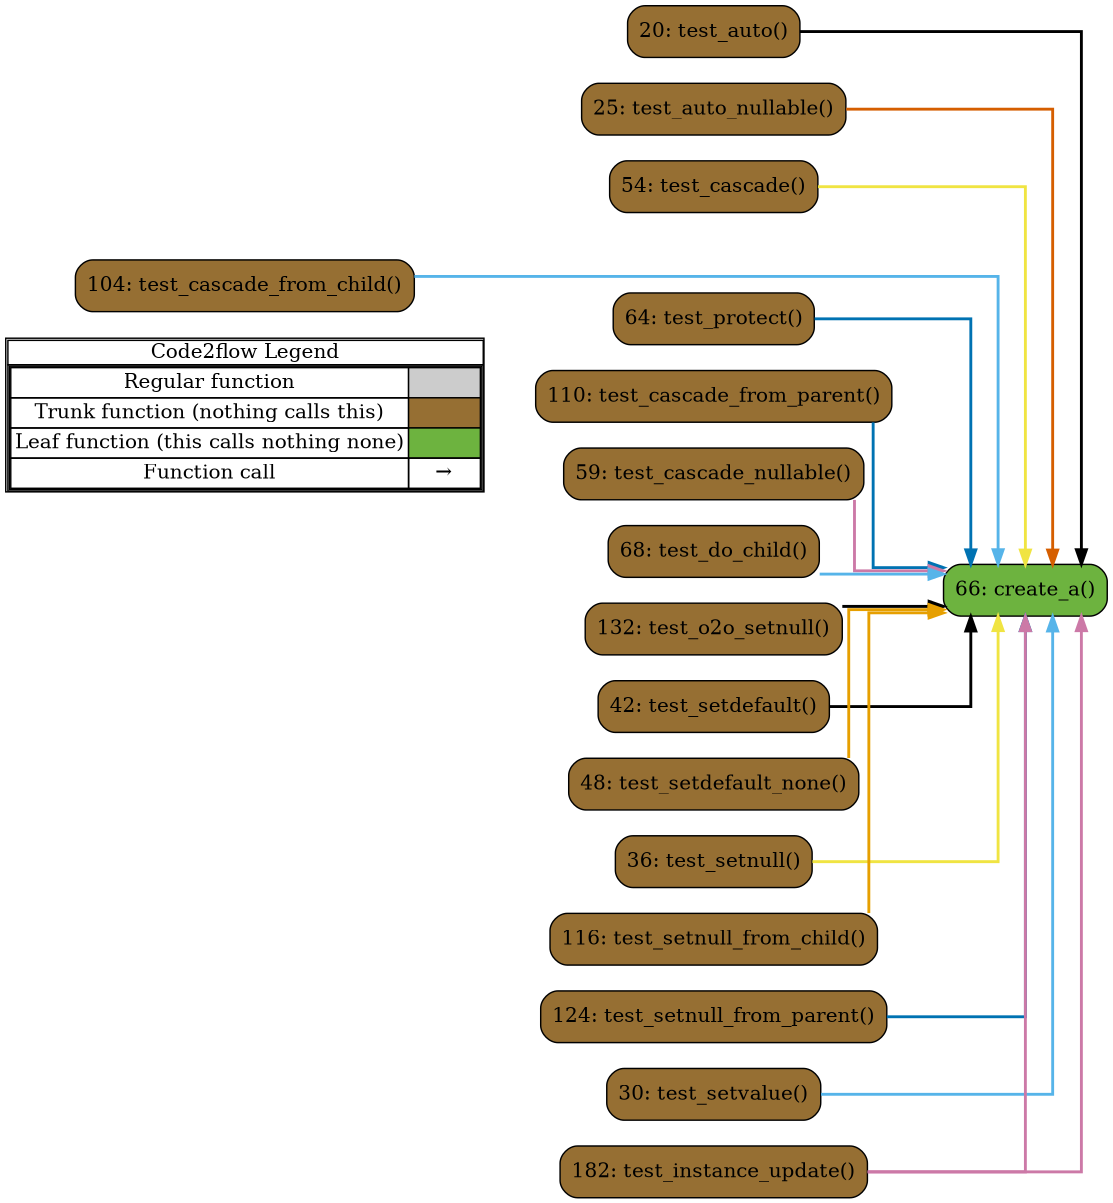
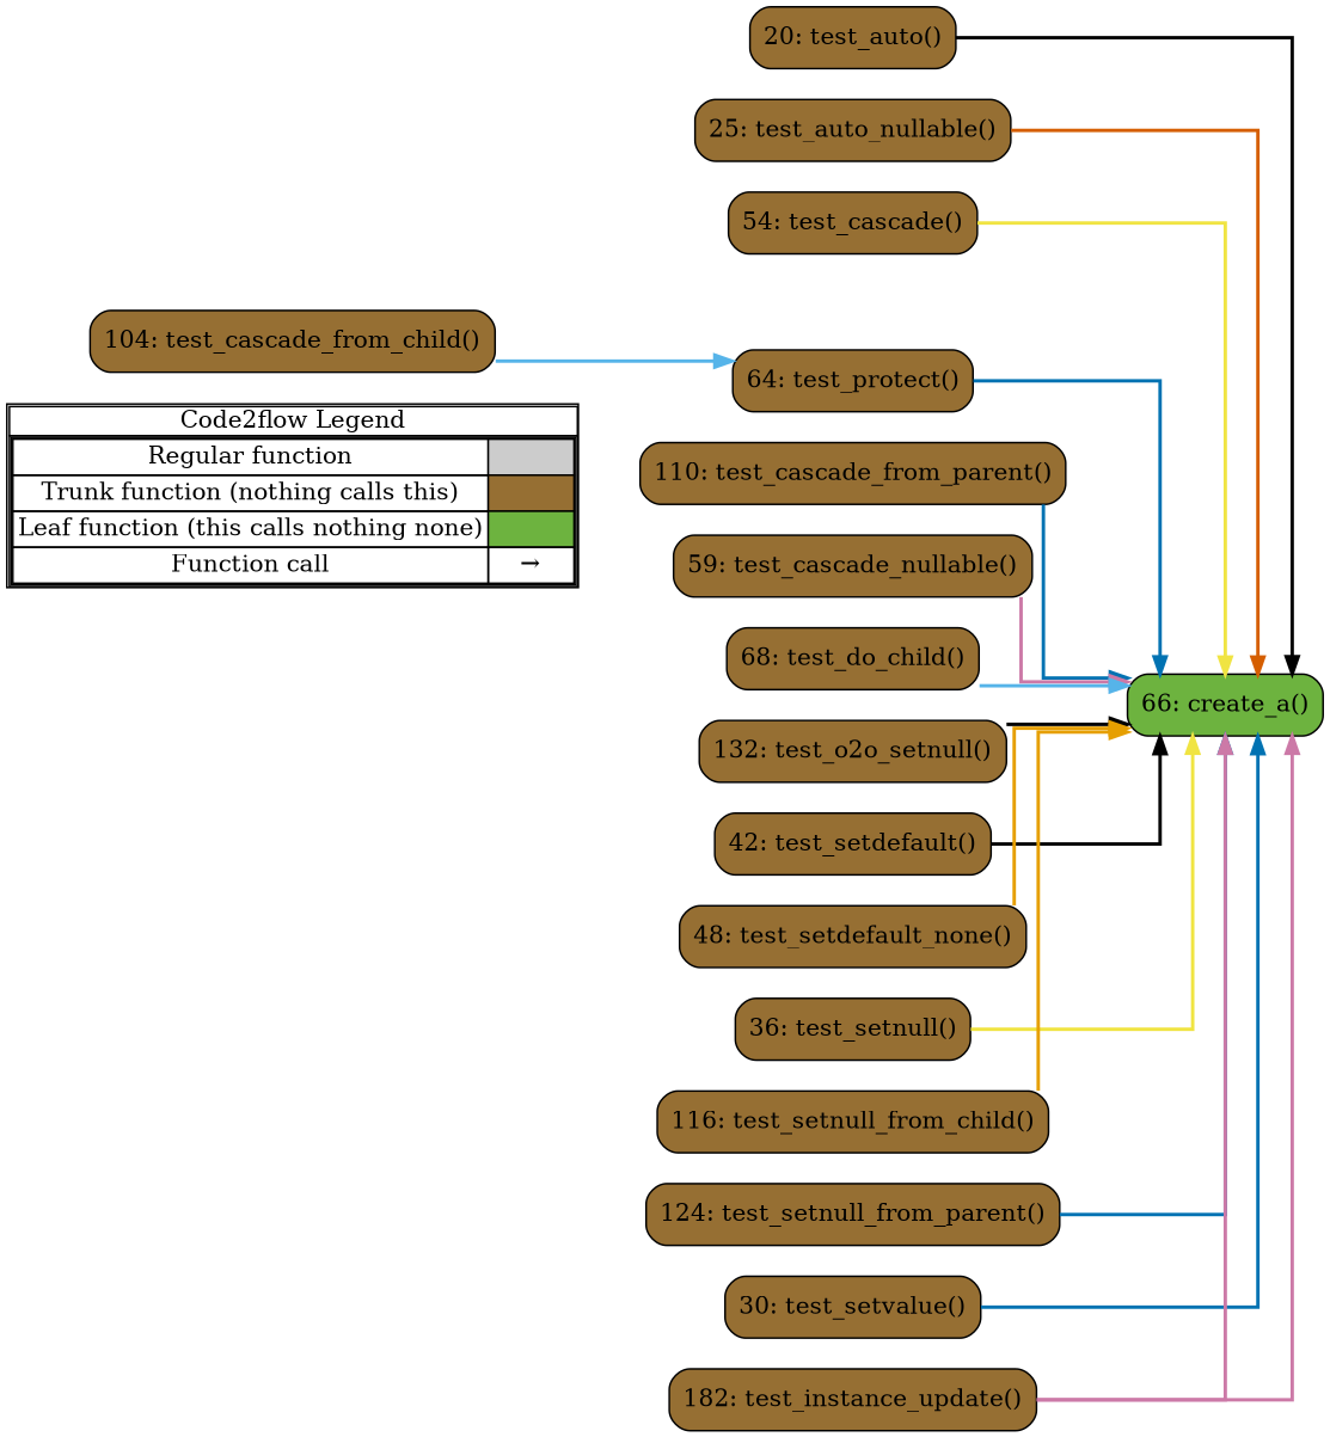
  digraph {
    concentrate=true
    rankdir=LR
    splines=ortho
    node [shape=rect fillcolor="#966F33" style="rounded,filled"]
    edge [color="#000000" penwidth=2]
    n1 [label=<         <table cellspacing="0" cellpadding="0" border="1"><tr><td>Code2flow Legend</td></tr><tr><td>         <table cellspacing="0">         <tr><td>Regular function</td><td width="50px" bgcolor='#cccccc'></td></tr>         <tr><td>Trunk function (nothing calls this)</td><td bgcolor='#966F33'></td></tr>         <tr><td>Leaf function (this calls nothing none)</td><td bgcolor='#6db33f'></td></tr>         <tr><td>Function call</td><td><font color='black'>&#8594;</font></td></tr>         </table></td></tr></table>         > margin=0 shape=none fillcolor="" style=""]
    n2 [fillcolor="#6db33f" label="66: create_a()"]
    n3 [label="20: test_auto()"]
    n4 [label="25: test_auto_nullable()"]
    n5 [label="54: test_cascade()"]
    n6 [label="104: test_cascade_from_child()"]
    n7 [label="110: test_cascade_from_parent()"]
    n8 [label="59: test_cascade_nullable()"]
    n9 [label="68: test_do_child()"]
    n10 [label="132: test_o2o_setnull()"]
    n11 [label="64: test_protect()"]
    n12 [label="42: test_setdefault()"]
    n13 [label="48: test_setdefault_none()"]
    n14 [label="36: test_setnull()"]
    n15 [label="116: test_setnull_from_child()"]
    n16 [label="124: test_setnull_from_parent()"]
    n17 [label="30: test_setvalue()"]
    n18 [label="182: test_instance_update()"]
    subgraph sub_1 {
      label=legend
      rank=min
      n1
    }
    subgraph sub_2 {
      label="File: delete.models"
      style=dotted
      n2
    }
    subgraph sub_3 {
      label="File: delete.tests"
      style=dotted
      subgraph sub_4 {
        label="Class: OnDeleteTests"
        style=dotted
        n3
        n4
        n5
        n6
        n7
        n8
        n9
        n10
        n11
        n12
        n13
        n14
        n15
        n16
        n17
      }
      subgraph sub_5 {
        label="Class: DeletionTests"
        style=dotted
        n18
      }
    }
    n3 -> n2
    n4 -> n2 [color="#D55E00"]
    n5 -> n2 [color="#F0E442"]
-   n6 -> n2 [color="#56B4E9"]
+   n6 -> n11 [color="#56B4E9"]
    n7 -> n2 [color="#0072B2"]
    n8 -> n2 [color="#CC79A7"]
    n9 -> n2 [color="#56B4E9"]
    n10 -> n2
    n11 -> n2 [color="#0072B2"]
    n12 -> n2
    n13 -> n2 [color="#E69F00"]
    n14 -> n2 [color="#F0E442"]
    n15 -> n2 [color="#E69F00"]
    n16 -> n2 [color="#0072B2"]
-   n17 -> n2 [color="#56B4E9"]
+   n17 -> n2 [color="#0072B2"]
    n18 -> n2 [color="#CC79A7"]
    n18 -> n2 [color="#CC79A7"]
  }
